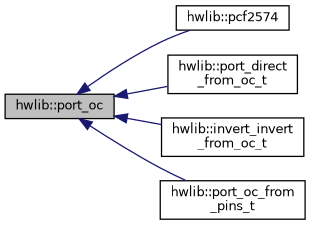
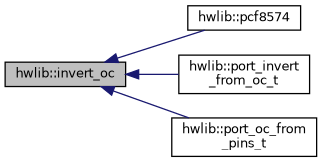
  digraph {
    rankdir=LR
    node [color=black fillcolor=white fontname=Helvetica fontsize=10 shape=record style=filled]
    edge [color=midnightblue dir=back fontname=Helvetica fontsize=10 labelfontname=Helvetica labelfontsize=10 style=solid]
-   n1 [fillcolor=grey75 fontcolor=black height=0.2 label="hwlib::port_oc" width=0.4]
-   n2 [height=0.2 label="hwlib::pcf2574" width=0.4]
-   n3 [height=0.2 label="hwlib::port_direct\l_from_oc_t" width=0.4]
-   n4 [height=0.2 label="hwlib::invert_invert\l_from_oc_t" width=0.4]
+   n1 [fillcolor=grey75 fontcolor=black height=0.2 label="hwlib::invert_oc" width=0.4]
+   n2 [height=0.2 label="hwlib::pcf8574" width=0.4]
+   n4 [height=0.2 label="hwlib::port_invert\l_from_oc_t" width=0.4]
    n5 [height=0.2 label="hwlib::port_oc_from\l_pins_t" width=0.4]
    n1 -> n2
-   n1 -> n3
    n1 -> n4
    n1 -> n5
  }
